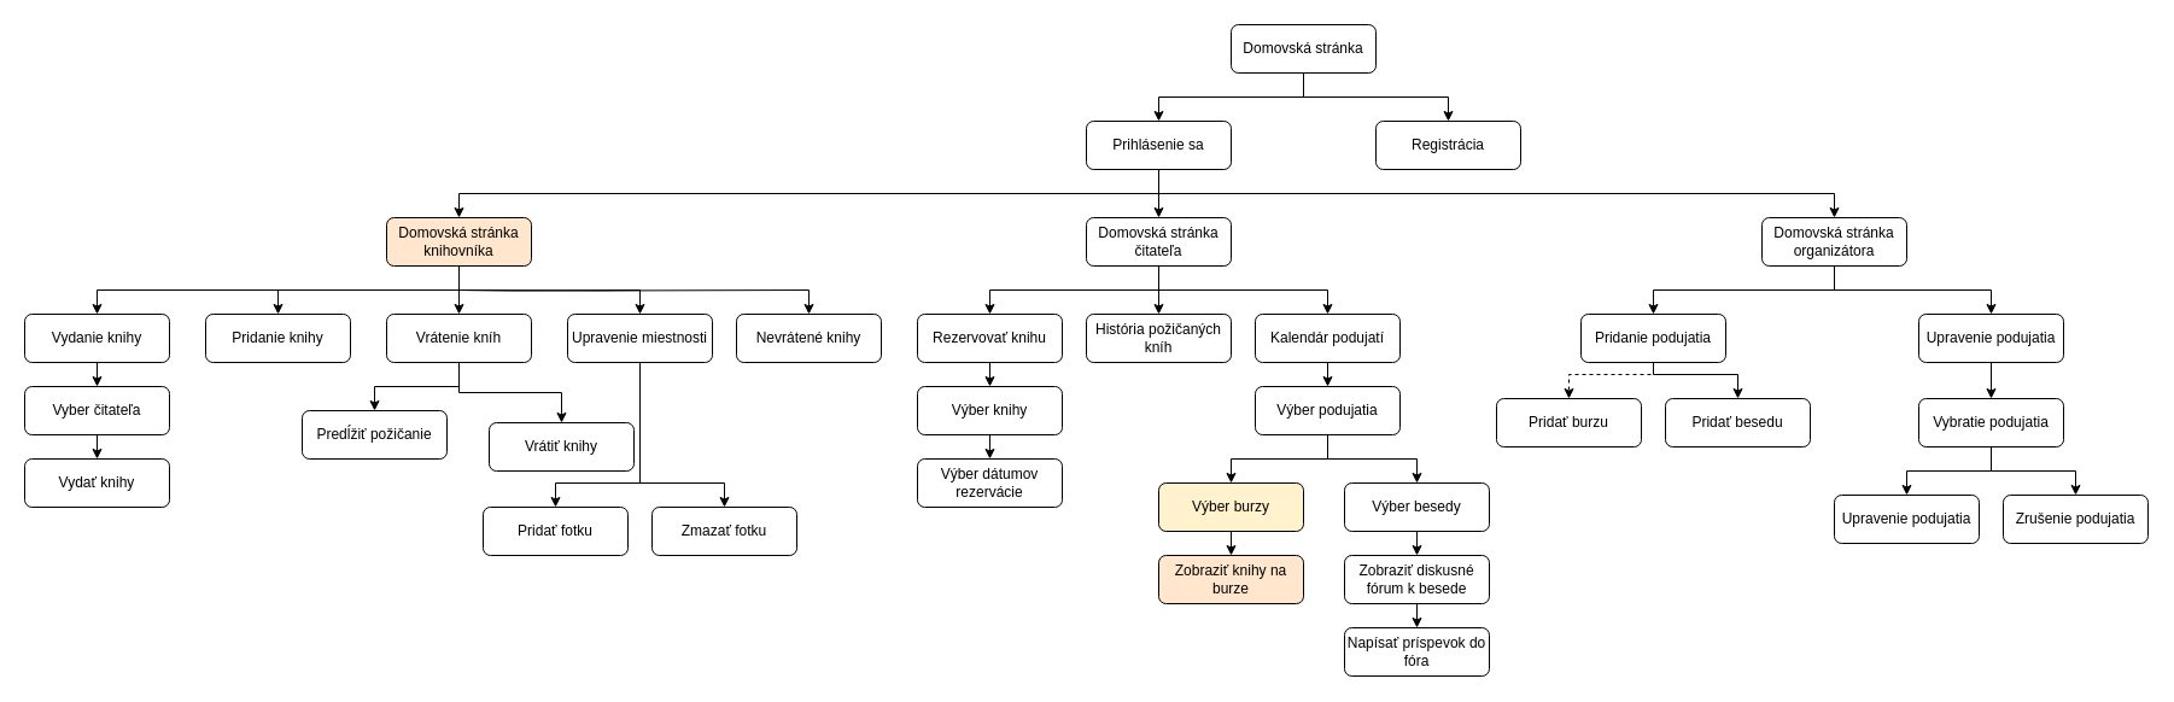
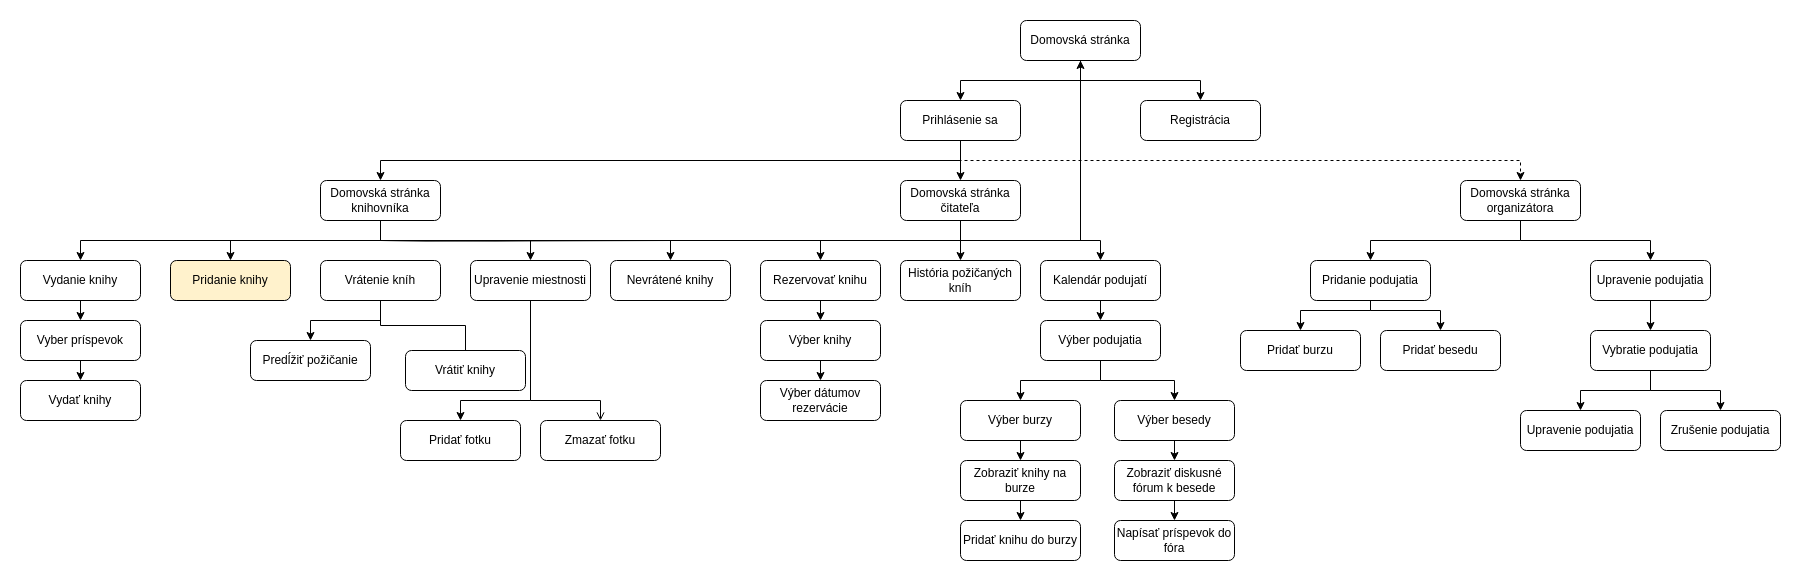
  <mxCell id="0" />
  <mxCell id="1" parent="0" />
  <mxCell id="2" style="edgeStyle=orthogonalEdgeStyle;rounded=0;orthogonalLoop=1;jettySize=auto;html=1;exitX=0.5;exitY=1;exitDx=0;exitDy=0;entryX=0.5;entryY=0;entryDx=0;entryDy=0;" parent="1" source="4" target="8" edge="1"><mxGeometry relative="1" as="geometry"><Array as="points"><mxPoint x="1080" y="80" /><mxPoint x="960" y="80" /></Array></mxGeometry></mxCell>
  <mxCell id="3" style="edgeStyle=orthogonalEdgeStyle;rounded=0;orthogonalLoop=1;jettySize=auto;html=1;exitX=0.5;exitY=1;exitDx=0;exitDy=0;entryX=0.5;entryY=0;entryDx=0;entryDy=0;" parent="1" source="4" target="9" edge="1"><mxGeometry relative="1" as="geometry"><Array as="points"><mxPoint x="1080" y="80" /><mxPoint x="1200" y="80" /></Array></mxGeometry></mxCell>
  <mxCell id="4" value="Domovská stránka" style="rounded=1;whiteSpace=wrap;html=1;" parent="1" vertex="1"><mxGeometry x="1020" y="20" width="120" height="40" as="geometry" /></mxCell>
  <mxCell id="5" style="edgeStyle=orthogonalEdgeStyle;rounded=0;orthogonalLoop=1;jettySize=auto;html=1;exitX=0.5;exitY=1;exitDx=0;exitDy=0;entryX=0.5;entryY=0;entryDx=0;entryDy=0;" parent="1" source="8" target="20" edge="1"><mxGeometry relative="1" as="geometry"><mxPoint x="810" y="140" as="sourcePoint" /></mxGeometry></mxCell>
  <mxCell id="6" style="edgeStyle=orthogonalEdgeStyle;rounded=0;orthogonalLoop=1;jettySize=auto;html=1;exitX=0.5;exitY=1;exitDx=0;exitDy=0;entryX=0.5;entryY=0;entryDx=0;entryDy=0;" parent="1" source="8" target="36" edge="1"><mxGeometry relative="1" as="geometry" /></mxCell>
- <mxCell id="7" style="edgeStyle=orthogonalEdgeStyle;rounded=0;orthogonalLoop=1;jettySize=auto;html=1;exitX=0.5;exitY=1;exitDx=0;exitDy=0;" parent="1" source="8" target="60" edge="1"><mxGeometry relative="1" as="geometry" /></mxCell>
+ <mxCell id="7" style="edgeStyle=orthogonalEdgeStyle;rounded=0;orthogonalLoop=1;jettySize=auto;html=1;exitX=0.5;exitY=1;exitDx=0;exitDy=0;dashed=1;" parent="1" source="8" target="60" edge="1"><mxGeometry relative="1" as="geometry" /></mxCell>
  <mxCell id="8" value="Prihlásenie sa" style="rounded=1;whiteSpace=wrap;html=1;" parent="1" vertex="1"><mxGeometry x="900" y="100" width="120" height="40" as="geometry" /></mxCell>
  <mxCell id="9" value="Registrácia" style="rounded=1;whiteSpace=wrap;html=1;" parent="1" vertex="1"><mxGeometry x="1140" y="100" width="120" height="40" as="geometry" /></mxCell>
  <mxCell id="10" style="edgeStyle=orthogonalEdgeStyle;rounded=0;orthogonalLoop=1;jettySize=auto;html=1;exitX=0.5;exitY=1;exitDx=0;exitDy=0;entryX=0.5;entryY=0;entryDx=0;entryDy=0;" parent="1" source="11" target="13" edge="1"><mxGeometry relative="1" as="geometry" /></mxCell>
  <mxCell id="11" value="Vydanie knihy" style="rounded=1;whiteSpace=wrap;html=1;" parent="1" vertex="1"><mxGeometry x="20" y="260" width="120" height="40" as="geometry" /></mxCell>
  <mxCell id="12" style="edgeStyle=orthogonalEdgeStyle;rounded=0;orthogonalLoop=1;jettySize=auto;html=1;exitX=0.5;exitY=1;exitDx=0;exitDy=0;entryX=0.5;entryY=0;entryDx=0;entryDy=0;" parent="1" source="13" target="14" edge="1"><mxGeometry relative="1" as="geometry" /></mxCell>
- <mxCell id="13" value="Vyber čitateľa" style="rounded=1;whiteSpace=wrap;html=1;" parent="1" vertex="1"><mxGeometry x="20" y="320" width="120" height="40" as="geometry" /></mxCell>
+ <mxCell id="13" value="Vyber príspevok" style="rounded=1;whiteSpace=wrap;html=1;" parent="1" vertex="1"><mxGeometry x="20" y="320" width="120" height="40" as="geometry" /></mxCell>
  <mxCell id="14" value="Vydať knihy" style="rounded=1;whiteSpace=wrap;html=1;" parent="1" vertex="1"><mxGeometry x="20" y="380" width="120" height="40" as="geometry" /></mxCell>
  <mxCell id="15" style="edgeStyle=orthogonalEdgeStyle;rounded=0;orthogonalLoop=1;jettySize=auto;html=1;exitX=0.25;exitY=1;exitDx=0;exitDy=0;entryX=0.5;entryY=0;entryDx=0;entryDy=0;" parent="1" source="20" target="11" edge="1"><mxGeometry relative="1" as="geometry"><mxPoint x="260" y="220" as="sourcePoint" /><Array as="points"><mxPoint x="380" y="220" /><mxPoint x="380" y="240" /><mxPoint x="80" y="240" /></Array></mxGeometry></mxCell>
  <mxCell id="16" style="edgeStyle=orthogonalEdgeStyle;rounded=0;orthogonalLoop=1;jettySize=auto;html=1;entryX=0.5;entryY=0;entryDx=0;entryDy=0;" parent="1" target="21" edge="1"><mxGeometry relative="1" as="geometry"><mxPoint x="230" y="240" as="sourcePoint" /></mxGeometry></mxCell>
- <mxCell id="17" style="edgeStyle=orthogonalEdgeStyle;rounded=0;orthogonalLoop=1;jettySize=auto;html=1;exitX=0.5;exitY=1;exitDx=0;exitDy=0;entryX=0.5;entryY=0;entryDx=0;entryDy=0;" parent="1" source="20" target="24" edge="1"><mxGeometry relative="1" as="geometry" /></mxCell>
+ <mxCell id="17" style="edgeStyle=orthogonalEdgeStyle;rounded=0;orthogonalLoop=1;jettySize=auto;html=1;exitX=0.5;exitY=1;exitDx=0;exitDy=0;" parent="1" source="20" target="4" edge="1"><mxGeometry relative="1" as="geometry" /></mxCell>
  <mxCell id="18" style="edgeStyle=orthogonalEdgeStyle;rounded=0;orthogonalLoop=1;jettySize=auto;html=1;entryX=0.5;entryY=0;entryDx=0;entryDy=0;" parent="1" target="29" edge="1"><mxGeometry relative="1" as="geometry"><mxPoint x="380" y="240" as="sourcePoint" /></mxGeometry></mxCell>
  <mxCell id="19" style="edgeStyle=orthogonalEdgeStyle;rounded=0;orthogonalLoop=1;jettySize=auto;html=1;entryX=0.5;entryY=0;entryDx=0;entryDy=0;" parent="1" target="31" edge="1"><mxGeometry relative="1" as="geometry"><mxPoint x="380" y="240" as="sourcePoint" /></mxGeometry></mxCell>
- <mxCell id="20" value="Domovská stránka knihovníka" style="rounded=1;whiteSpace=wrap;html=1;fillColor=#ffe6cc;" parent="1" vertex="1"><mxGeometry x="320" y="180" width="120" height="40" as="geometry" /></mxCell>
- <mxCell id="21" value="Pridanie knihy" style="rounded=1;whiteSpace=wrap;html=1;" parent="1" vertex="1"><mxGeometry x="170" y="260" width="120" height="40" as="geometry" /></mxCell>
+ <mxCell id="20" value="Domovská stránka knihovníka" style="rounded=1;whiteSpace=wrap;html=1;" parent="1" vertex="1"><mxGeometry x="320" y="180" width="120" height="40" as="geometry" /></mxCell>
+ <mxCell id="21" value="Pridanie knihy" style="rounded=1;whiteSpace=wrap;html=1;fillColor=#fff2cc;" parent="1" vertex="1"><mxGeometry x="170" y="260" width="120" height="40" as="geometry" /></mxCell>
  <mxCell id="22" style="edgeStyle=orthogonalEdgeStyle;rounded=0;orthogonalLoop=1;jettySize=auto;html=1;exitX=0.5;exitY=1;exitDx=0;exitDy=0;entryX=0.5;entryY=0;entryDx=0;entryDy=0;" parent="1" source="24" target="25" edge="1"><mxGeometry relative="1" as="geometry" /></mxCell>
- <mxCell id="23" style="edgeStyle=orthogonalEdgeStyle;rounded=0;orthogonalLoop=1;jettySize=auto;html=1;exitX=0.5;exitY=1;exitDx=0;exitDy=0;" parent="1" source="24" target="26" edge="1"><mxGeometry relative="1" as="geometry" /></mxCell>
+ <mxCell id="23" style="edgeStyle=orthogonalEdgeStyle;rounded=0;orthogonalLoop=1;jettySize=auto;html=1;exitX=0.5;exitY=1;exitDx=0;exitDy=0;endArrow=none;" parent="1" source="24" target="26" edge="1"><mxGeometry relative="1" as="geometry" /></mxCell>
  <mxCell id="24" value="Vrátenie kníh" style="rounded=1;whiteSpace=wrap;html=1;" parent="1" vertex="1"><mxGeometry x="320" y="260" width="120" height="40" as="geometry" /></mxCell>
  <mxCell id="25" value="Predĺžiť požičanie" style="rounded=1;whiteSpace=wrap;html=1;" parent="1" vertex="1"><mxGeometry x="250" y="340" width="120" height="40" as="geometry" /></mxCell>
  <mxCell id="26" value="Vrátiť knihy" style="rounded=1;whiteSpace=wrap;html=1;" parent="1" vertex="1"><mxGeometry x="405" y="350" width="120" height="40" as="geometry" /></mxCell>
  <mxCell id="27" style="edgeStyle=orthogonalEdgeStyle;rounded=0;orthogonalLoop=1;jettySize=auto;html=1;exitX=0.5;exitY=1;exitDx=0;exitDy=0;entryX=0.5;entryY=0;entryDx=0;entryDy=0;" parent="1" source="29" target="30" edge="1"><mxGeometry relative="1" as="geometry"><Array as="points"><mxPoint x="530" y="400" /><mxPoint x="460" y="400" /></Array></mxGeometry></mxCell>
- <mxCell id="28" style="edgeStyle=orthogonalEdgeStyle;rounded=0;orthogonalLoop=1;jettySize=auto;html=1;exitX=0.5;exitY=1;exitDx=0;exitDy=0;" parent="1" source="29" target="32" edge="1"><mxGeometry relative="1" as="geometry"><Array as="points"><mxPoint x="530" y="400" /><mxPoint x="600" y="400" /></Array></mxGeometry></mxCell>
+ <mxCell id="28" style="edgeStyle=orthogonalEdgeStyle;rounded=0;orthogonalLoop=1;jettySize=auto;html=1;exitX=0.5;exitY=1;exitDx=0;exitDy=0;endArrow=open;" parent="1" source="29" target="32" edge="1"><mxGeometry relative="1" as="geometry"><Array as="points"><mxPoint x="530" y="400" /><mxPoint x="600" y="400" /></Array></mxGeometry></mxCell>
  <mxCell id="29" value="Upravenie miestnosti" style="rounded=1;whiteSpace=wrap;html=1;" parent="1" vertex="1"><mxGeometry x="470" y="260" width="120" height="40" as="geometry" /></mxCell>
  <mxCell id="30" value="Pridať fotku" style="rounded=1;whiteSpace=wrap;html=1;" parent="1" vertex="1"><mxGeometry x="400" y="420" width="120" height="40" as="geometry" /></mxCell>
  <mxCell id="31" value="Nevrátené knihy" style="rounded=1;whiteSpace=wrap;html=1;" parent="1" vertex="1"><mxGeometry x="610" y="260" width="120" height="40" as="geometry" /></mxCell>
  <mxCell id="32" value="Zmazať fotku" style="rounded=1;whiteSpace=wrap;html=1;" parent="1" vertex="1"><mxGeometry x="540" y="420" width="120" height="40" as="geometry" /></mxCell>
  <mxCell id="33" style="edgeStyle=orthogonalEdgeStyle;rounded=0;orthogonalLoop=1;jettySize=auto;html=1;exitX=0.5;exitY=1;exitDx=0;exitDy=0;" parent="1" source="36" target="38" edge="1"><mxGeometry relative="1" as="geometry" /></mxCell>
  <mxCell id="34" style="edgeStyle=orthogonalEdgeStyle;rounded=0;orthogonalLoop=1;jettySize=auto;html=1;exitX=0.5;exitY=1;exitDx=0;exitDy=0;entryX=0.5;entryY=0;entryDx=0;entryDy=0;" parent="1" source="36" target="39" edge="1"><mxGeometry relative="1" as="geometry" /></mxCell>
  <mxCell id="35" style="edgeStyle=orthogonalEdgeStyle;rounded=0;orthogonalLoop=1;jettySize=auto;html=1;exitX=0.5;exitY=1;exitDx=0;exitDy=0;" parent="1" source="36" target="41" edge="1"><mxGeometry relative="1" as="geometry" /></mxCell>
  <mxCell id="36" value="Domovská stránka čitateľa" style="rounded=1;whiteSpace=wrap;html=1;" parent="1" vertex="1"><mxGeometry x="900" y="180" width="120" height="40" as="geometry" /></mxCell>
  <mxCell id="37" style="edgeStyle=orthogonalEdgeStyle;rounded=0;orthogonalLoop=1;jettySize=auto;html=1;exitX=0.5;exitY=1;exitDx=0;exitDy=0;entryX=0.5;entryY=0;entryDx=0;entryDy=0;" parent="1" source="38" target="43" edge="1"><mxGeometry relative="1" as="geometry" /></mxCell>
  <mxCell id="38" value="Rezervovať knihu" style="rounded=1;whiteSpace=wrap;html=1;" parent="1" vertex="1"><mxGeometry x="760" y="260" width="120" height="40" as="geometry" /></mxCell>
  <mxCell id="39" value="História požičaných kníh" style="rounded=1;whiteSpace=wrap;html=1;" parent="1" vertex="1"><mxGeometry x="900" y="260" width="120" height="40" as="geometry" /></mxCell>
  <mxCell id="40" style="edgeStyle=orthogonalEdgeStyle;rounded=0;orthogonalLoop=1;jettySize=auto;html=1;exitX=0.5;exitY=1;exitDx=0;exitDy=0;entryX=0.5;entryY=0;entryDx=0;entryDy=0;" parent="1" source="41" target="47" edge="1"><mxGeometry relative="1" as="geometry" /></mxCell>
  <mxCell id="41" value="Kalendár podujatí" style="rounded=1;whiteSpace=wrap;html=1;" parent="1" vertex="1"><mxGeometry x="1040" y="260" width="120" height="40" as="geometry" /></mxCell>
  <mxCell id="42" style="edgeStyle=orthogonalEdgeStyle;rounded=0;orthogonalLoop=1;jettySize=auto;html=1;exitX=0.5;exitY=1;exitDx=0;exitDy=0;entryX=0.5;entryY=0;entryDx=0;entryDy=0;" parent="1" source="43" target="44" edge="1"><mxGeometry relative="1" as="geometry" /></mxCell>
  <mxCell id="43" value="Výber knihy" style="rounded=1;whiteSpace=wrap;html=1;" parent="1" vertex="1"><mxGeometry x="760" y="320" width="120" height="40" as="geometry" /></mxCell>
  <mxCell id="44" value="Výber dátumov rezervácie" style="rounded=1;whiteSpace=wrap;html=1;" parent="1" vertex="1"><mxGeometry x="760" y="380" width="120" height="40" as="geometry" /></mxCell>
  <mxCell id="45" style="edgeStyle=orthogonalEdgeStyle;rounded=0;orthogonalLoop=1;jettySize=auto;html=1;exitX=0.5;exitY=1;exitDx=0;exitDy=0;entryX=0.5;entryY=0;entryDx=0;entryDy=0;" parent="1" source="47" target="49" edge="1"><mxGeometry relative="1" as="geometry" /></mxCell>
  <mxCell id="46" style="edgeStyle=orthogonalEdgeStyle;rounded=0;orthogonalLoop=1;jettySize=auto;html=1;exitX=0.5;exitY=1;exitDx=0;exitDy=0;entryX=0.5;entryY=0;entryDx=0;entryDy=0;" parent="1" source="47" target="51" edge="1"><mxGeometry relative="1" as="geometry" /></mxCell>
  <mxCell id="47" value="Výber podujatia" style="rounded=1;whiteSpace=wrap;html=1;" parent="1" vertex="1"><mxGeometry x="1040" y="320" width="120" height="40" as="geometry" /></mxCell>
  <mxCell id="48" style="edgeStyle=orthogonalEdgeStyle;rounded=0;orthogonalLoop=1;jettySize=auto;html=1;exitX=0.5;exitY=1;exitDx=0;exitDy=0;entryX=0.5;entryY=0;entryDx=0;entryDy=0;" edge="1" parent="1" source="49" target="53"><mxGeometry relative="1" as="geometry" /></mxCell>
- <mxCell id="49" value="Výber burzy" style="rounded=1;whiteSpace=wrap;html=1;fillColor=#fff2cc;" parent="1" vertex="1"><mxGeometry x="960" y="400" width="120" height="40" as="geometry" /></mxCell>
+ <mxCell id="49" value="Výber burzy" style="rounded=1;whiteSpace=wrap;html=1;" parent="1" vertex="1"><mxGeometry x="960" y="400" width="120" height="40" as="geometry" /></mxCell>
  <mxCell id="50" style="edgeStyle=orthogonalEdgeStyle;rounded=0;orthogonalLoop=1;jettySize=auto;html=1;exitX=0.5;exitY=1;exitDx=0;exitDy=0;entryX=0.5;entryY=0;entryDx=0;entryDy=0;" edge="1" parent="1" source="51" target="56"><mxGeometry relative="1" as="geometry" /></mxCell>
  <mxCell id="51" value="Výber besedy" style="rounded=1;whiteSpace=wrap;html=1;" parent="1" vertex="1"><mxGeometry x="1114" y="400" width="120" height="40" as="geometry" /></mxCell>
- <mxCell id="53" value="Zobraziť knihy na burze" style="rounded=1;whiteSpace=wrap;html=1;fillColor=#ffe6cc;" parent="1" vertex="1"><mxGeometry x="960" y="460" width="120" height="40" as="geometry" /></mxCell>
+ <mxCell id="52" style="edgeStyle=orthogonalEdgeStyle;rounded=0;orthogonalLoop=1;jettySize=auto;html=1;exitX=0.5;exitY=1;exitDx=0;exitDy=0;entryX=0.5;entryY=0;entryDx=0;entryDy=0;" edge="1" parent="1" source="53" target="54"><mxGeometry relative="1" as="geometry" /></mxCell>
+ <mxCell id="53" value="Zobraziť knihy na burze" style="rounded=1;whiteSpace=wrap;html=1;" parent="1" vertex="1"><mxGeometry x="960" y="460" width="120" height="40" as="geometry" /></mxCell>
+ <mxCell id="54" value="Pridať knihu do burzy" style="rounded=1;whiteSpace=wrap;html=1;" parent="1" vertex="1"><mxGeometry x="960" y="520" width="120" height="40" as="geometry" /></mxCell>
  <mxCell id="55" style="edgeStyle=orthogonalEdgeStyle;rounded=0;orthogonalLoop=1;jettySize=auto;html=1;exitX=0.5;exitY=1;exitDx=0;exitDy=0;entryX=0.5;entryY=0;entryDx=0;entryDy=0;" edge="1" parent="1" source="56" target="57"><mxGeometry relative="1" as="geometry" /></mxCell>
  <mxCell id="56" value="Zobraziť diskusné fórum k besede" style="rounded=1;whiteSpace=wrap;html=1;" parent="1" vertex="1"><mxGeometry x="1114" y="460" width="120" height="40" as="geometry" /></mxCell>
  <mxCell id="57" value="Napísať príspevok do fóra" style="rounded=1;whiteSpace=wrap;html=1;" parent="1" vertex="1"><mxGeometry x="1114" y="520" width="120" height="40" as="geometry" /></mxCell>
  <mxCell id="58" style="edgeStyle=orthogonalEdgeStyle;rounded=0;orthogonalLoop=1;jettySize=auto;html=1;exitX=0.5;exitY=1;exitDx=0;exitDy=0;entryX=0.5;entryY=0;entryDx=0;entryDy=0;" parent="1" source="60" target="65" edge="1"><mxGeometry relative="1" as="geometry"><mxPoint x="1520" y="230" as="sourcePoint" /><Array as="points"><mxPoint x="1520" y="240" /><mxPoint x="1370" y="240" /></Array></mxGeometry></mxCell>
  <mxCell id="59" style="edgeStyle=orthogonalEdgeStyle;rounded=0;orthogonalLoop=1;jettySize=auto;html=1;exitX=0.5;exitY=1;exitDx=0;exitDy=0;" parent="1" source="60" target="69" edge="1"><mxGeometry relative="1" as="geometry" /></mxCell>
  <mxCell id="60" value="Domovská stránka organizátora" style="rounded=1;whiteSpace=wrap;html=1;" parent="1" vertex="1"><mxGeometry x="1460" y="180" width="120" height="40" as="geometry" /></mxCell>
  <mxCell id="61" value="Pridať burzu" style="rounded=1;whiteSpace=wrap;html=1;" parent="1" vertex="1"><mxGeometry x="1240" y="330" width="120" height="40" as="geometry" /></mxCell>
  <mxCell id="62" value="Pridať besedu" style="rounded=1;whiteSpace=wrap;html=1;" parent="1" vertex="1"><mxGeometry x="1380" y="330" width="120" height="40" as="geometry" /></mxCell>
- <mxCell id="63" style="edgeStyle=orthogonalEdgeStyle;rounded=0;orthogonalLoop=1;jettySize=auto;html=1;exitX=0.5;exitY=1;exitDx=0;exitDy=0;entryX=0.5;entryY=0;entryDx=0;entryDy=0;dashed=1;" parent="1" source="65" target="61" edge="1"><mxGeometry relative="1" as="geometry"><Array as="points"><mxPoint x="1370" y="310" /><mxPoint x="1300" y="310" /></Array></mxGeometry></mxCell>
+ <mxCell id="63" style="edgeStyle=orthogonalEdgeStyle;rounded=0;orthogonalLoop=1;jettySize=auto;html=1;exitX=0.5;exitY=1;exitDx=0;exitDy=0;entryX=0.5;entryY=0;entryDx=0;entryDy=0;" parent="1" source="65" target="61" edge="1"><mxGeometry relative="1" as="geometry"><Array as="points"><mxPoint x="1370" y="310" /><mxPoint x="1300" y="310" /></Array></mxGeometry></mxCell>
  <mxCell id="64" style="edgeStyle=orthogonalEdgeStyle;rounded=0;orthogonalLoop=1;jettySize=auto;html=1;exitX=0.5;exitY=1;exitDx=0;exitDy=0;" parent="1" source="65" target="62" edge="1"><mxGeometry relative="1" as="geometry"><Array as="points"><mxPoint x="1370" y="310" /><mxPoint x="1440" y="310" /></Array></mxGeometry></mxCell>
  <mxCell id="65" value="Pridanie podujatia" style="rounded=1;whiteSpace=wrap;html=1;" parent="1" vertex="1"><mxGeometry x="1310" y="260" width="120" height="40" as="geometry" /></mxCell>
  <mxCell id="66" style="edgeStyle=orthogonalEdgeStyle;rounded=0;orthogonalLoop=1;jettySize=auto;html=1;entryX=0.5;entryY=0;entryDx=0;entryDy=0;" parent="1" target="70" edge="1"><mxGeometry relative="1" as="geometry"><mxPoint x="1650" y="350" as="sourcePoint" /><Array as="points"><mxPoint x="1650" y="390" /><mxPoint x="1580" y="390" /></Array></mxGeometry></mxCell>
  <mxCell id="67" style="edgeStyle=orthogonalEdgeStyle;rounded=0;orthogonalLoop=1;jettySize=auto;html=1;exitX=0.5;exitY=1;exitDx=0;exitDy=0;entryX=0.5;entryY=0;entryDx=0;entryDy=0;" parent="1" target="71" edge="1"><mxGeometry relative="1" as="geometry"><mxPoint x="1650" y="350" as="sourcePoint" /><Array as="points"><mxPoint x="1650" y="390" /><mxPoint x="1720" y="390" /></Array></mxGeometry></mxCell>
  <mxCell id="68" style="edgeStyle=orthogonalEdgeStyle;rounded=0;orthogonalLoop=1;jettySize=auto;html=1;exitX=0.5;exitY=1;exitDx=0;exitDy=0;entryX=0.5;entryY=0;entryDx=0;entryDy=0;" parent="1" source="69" target="72" edge="1"><mxGeometry relative="1" as="geometry" /></mxCell>
  <mxCell id="69" value="Upravenie podujatia" style="rounded=1;whiteSpace=wrap;html=1;" parent="1" vertex="1"><mxGeometry x="1590" y="260" width="120" height="40" as="geometry" /></mxCell>
  <mxCell id="70" value="Upravenie podujatia" style="rounded=1;whiteSpace=wrap;html=1;" parent="1" vertex="1"><mxGeometry x="1520" y="410" width="120" height="40" as="geometry" /></mxCell>
  <mxCell id="71" value="Zrušenie podujatia" style="rounded=1;whiteSpace=wrap;html=1;" parent="1" vertex="1"><mxGeometry x="1660" y="410" width="120" height="40" as="geometry" /></mxCell>
  <mxCell id="72" value="Vybratie podujatia" style="rounded=1;whiteSpace=wrap;html=1;" parent="1" vertex="1"><mxGeometry x="1590" y="330" width="120" height="40" as="geometry" /></mxCell>
